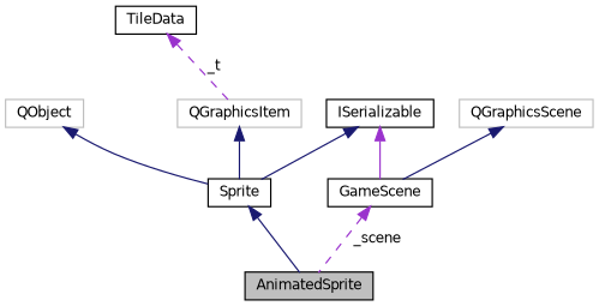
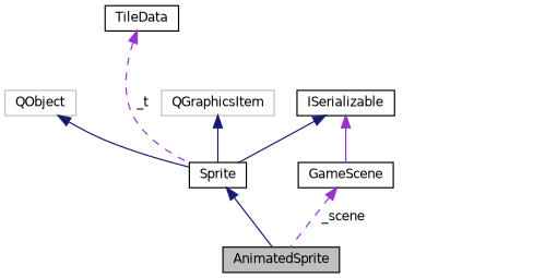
  digraph {
    node [color=black fillcolor=white fontname=Helvetica fontsize=10 shape=record style=filled]
    edge [color=midnightblue dir=back fontname=Helvetica fontsize=10 labelfontname=Helvetica labelfontsize=10 style=solid]
    n1 [fillcolor=grey75 fontcolor=black height=0.2 label=AnimatedSprite width=0.4]
    n2 [height=0.2 label=Sprite width=0.4]
    n3 [color=grey75 height=0.2 label=QObject width=0.4]
    n4 [color=grey75 height=0.2 label=QGraphicsItem width=0.4]
    n5 [height=0.2 label=ISerializable width=0.4]
    n6 [height=0.2 label=GameScene width=0.4]
    n7 [height=0.2 label=TileData width=0.4]
-   n8 [color=grey75 height=0.2 label=QGraphicsScene width=0.4]
    n2 -> n1
    n3 -> n2
    n4 -> n2
    n5 -> n2
    n5 -> n6 [color=darkorchid3]
    n6 -> n1 [color=darkorchid3 label=" _scene" style=dashed]
-   n7 -> n4 [color=darkorchid3 label=" _t" style=dashed]
-   n8 -> n6
+   n7 -> n2 [color=darkorchid3 label=" _t" style=dashed]
  }
